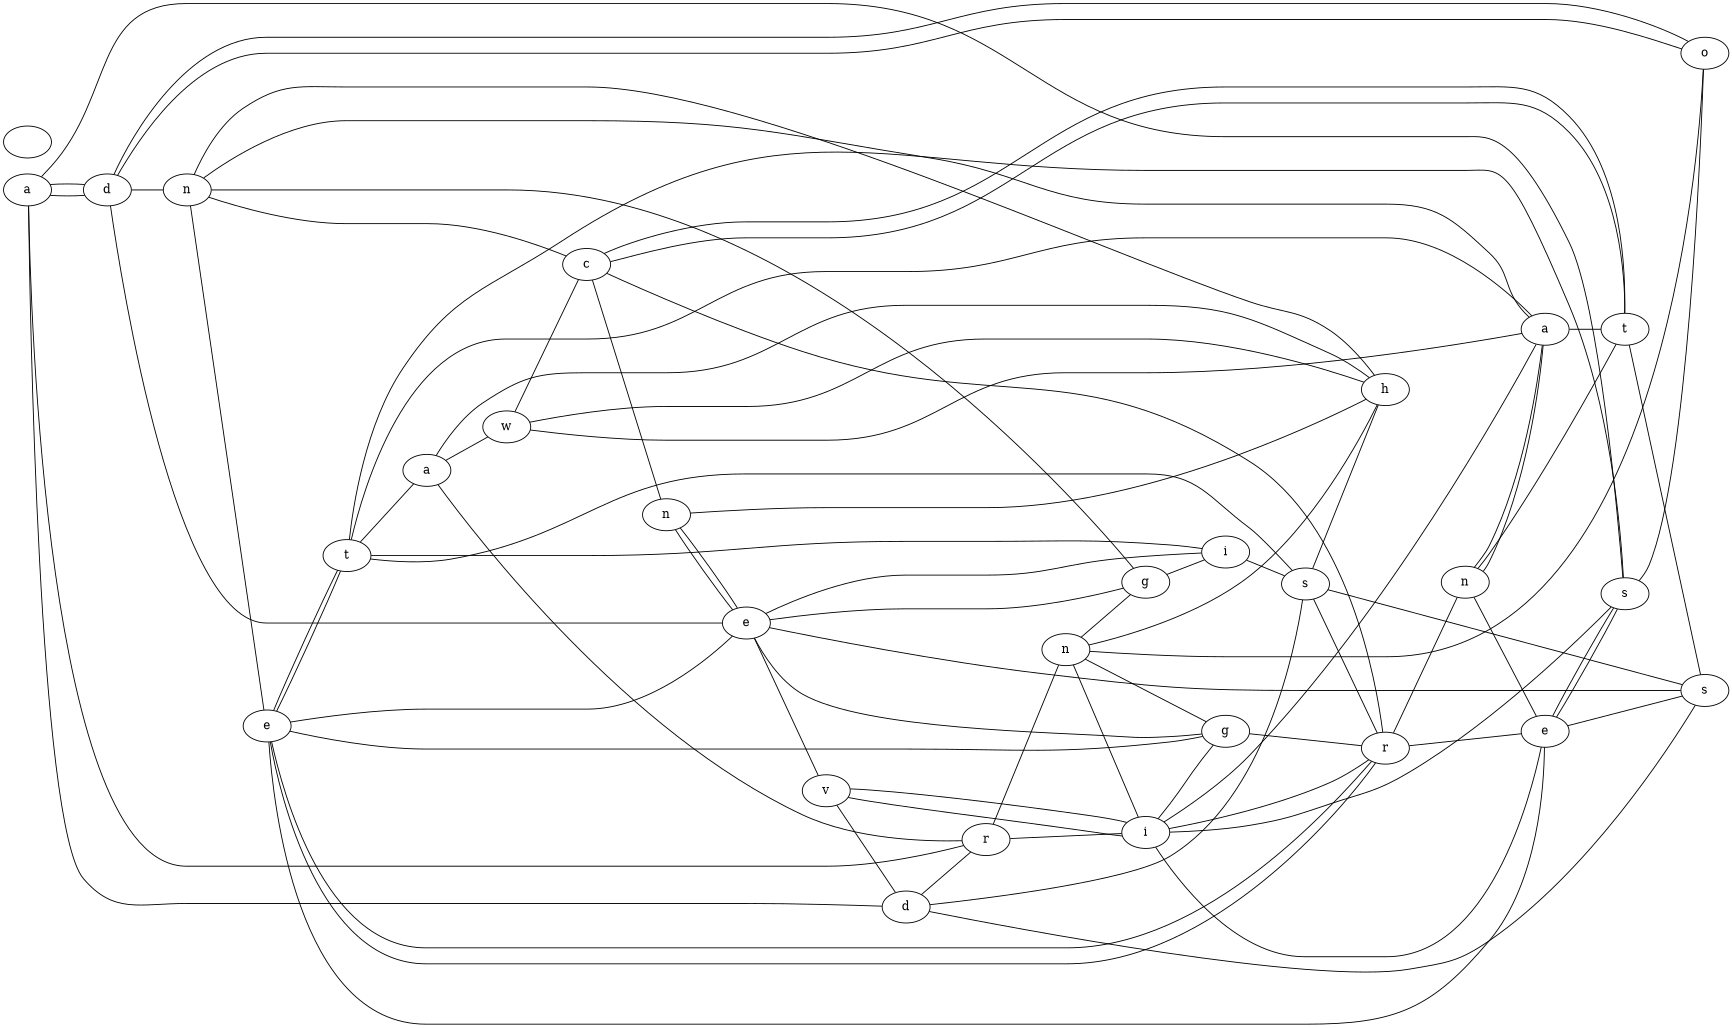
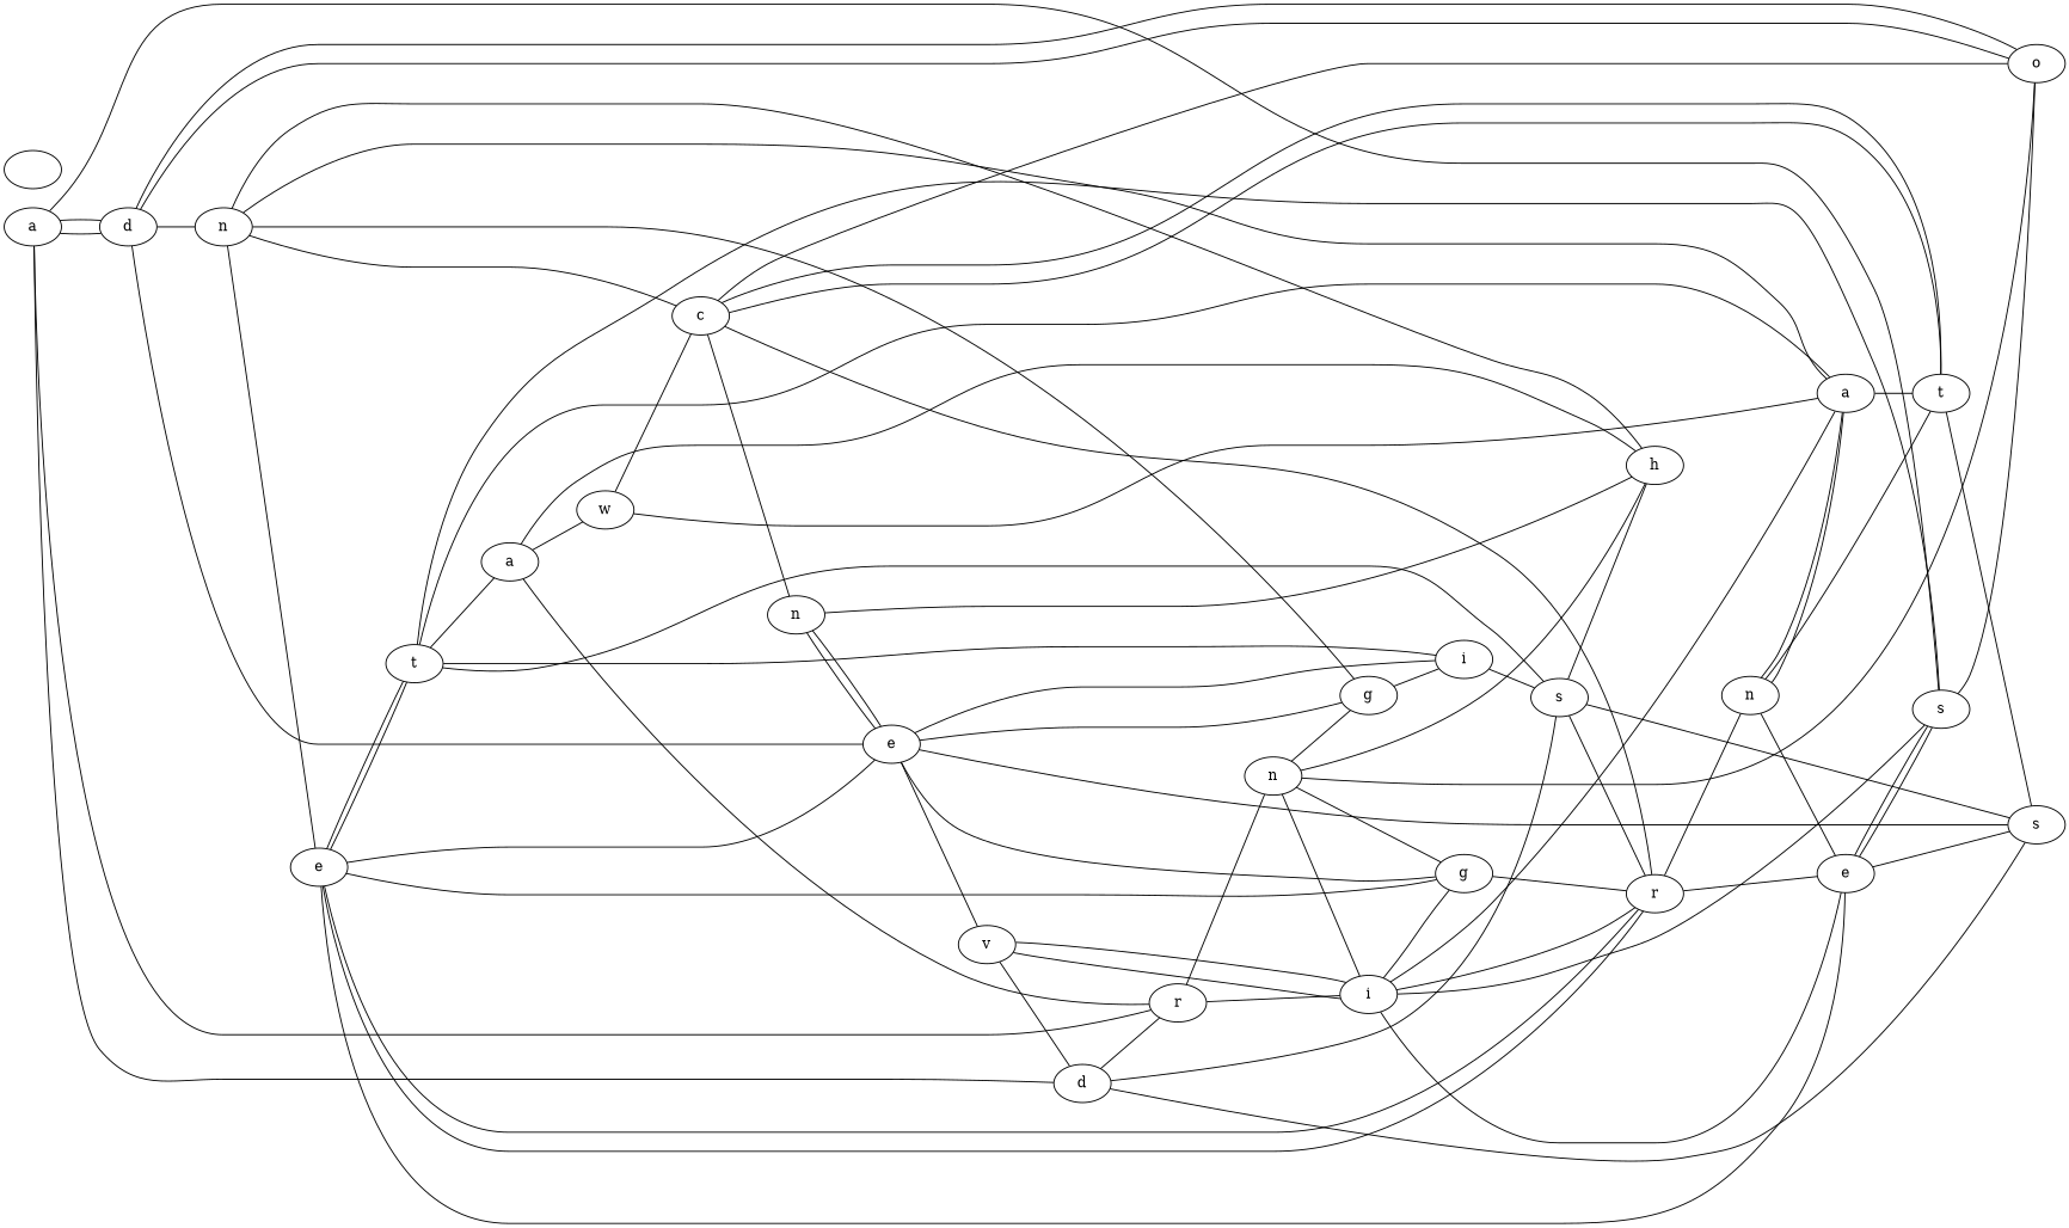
  graph {
    rankdir=LR
    n1 [label=a]
    n2 [label=d]
    n3 [label=d]
    n4 [label=s]
    n5 [label=o]
    n6 [label=n]
    n7 [label=s]
    n8 [label=r]
    n9 [label=t]
    n10 [label=i]
    n11 [label=a]
    n12 [label=w]
    n13 [label=h]
    n14 [label=c]
    n15 [label=n]
    n16 [label=n]
    n17 [label=e]
    n18 [label=e]
    n19 [label=v]
    n20 [label=a]
    n21 [label=i]
    n22 [label=s]
    n23 [label=r]
    n24 [label=t]
    n25 [label=g]
    n26 [label=e]
    n27 [label=g]
    n28 [label=n]
    "\n"
    n1 -- n2
    n1 -- n3
    n1 -- n4
    n2 -- n1
    n2 -- n5
    n2 -- n5
    n2 -- n6
    n3 -- n7
    n3 -- n8
    n4 -- n5
    n4 -- n9
    n4 -- n10
+   n5 -- n14
    n6 -- n18
    n6 -- n20
    n8 -- n1
    n8 -- n11
    n8 -- n16
    n9 -- n11
    n9 -- n18
    n9 -- n20
    n9 -- n21
    n10 -- n8
    n10 -- n19
    n10 -- n25
    n11 -- n12
    n11 -- n13
    n12 -- n14
    n13 -- n6
-   n13 -- n12
    n13 -- n15
    n13 -- n16
    n14 -- n6
    n14 -- n15
    n15 -- n17
    n15 -- n17
    n16 -- n5
    n16 -- n10
    n16 -- n27
    n17 -- n2
    n17 -- n7
    n17 -- n18
    n17 -- n19
    n18 -- n9
    n18 -- n25
    n18 -- n26
    n19 -- n3
    n19 -- n10
    n20 -- n10
    n20 -- n12
    n20 -- n24
    n20 -- n28
    n21 -- n17
    n21 -- n22
    n22 -- n3
    n22 -- n7
    n22 -- n9
    n22 -- n13
    n22 -- n23
    n23 -- n10
    n23 -- n14
    n23 -- n18
    n23 -- n18
    n23 -- n28
    n24 -- n7
    n24 -- n14
    n24 -- n14
    n25 -- n16
    n25 -- n17
    n25 -- n23
    n26 -- n4
    n26 -- n4
    n26 -- n7
    n26 -- n10
    n26 -- n23
    n27 -- n6
    n27 -- n17
    n27 -- n21
    n28 -- n20
    n28 -- n24
    n28 -- n26
  }
